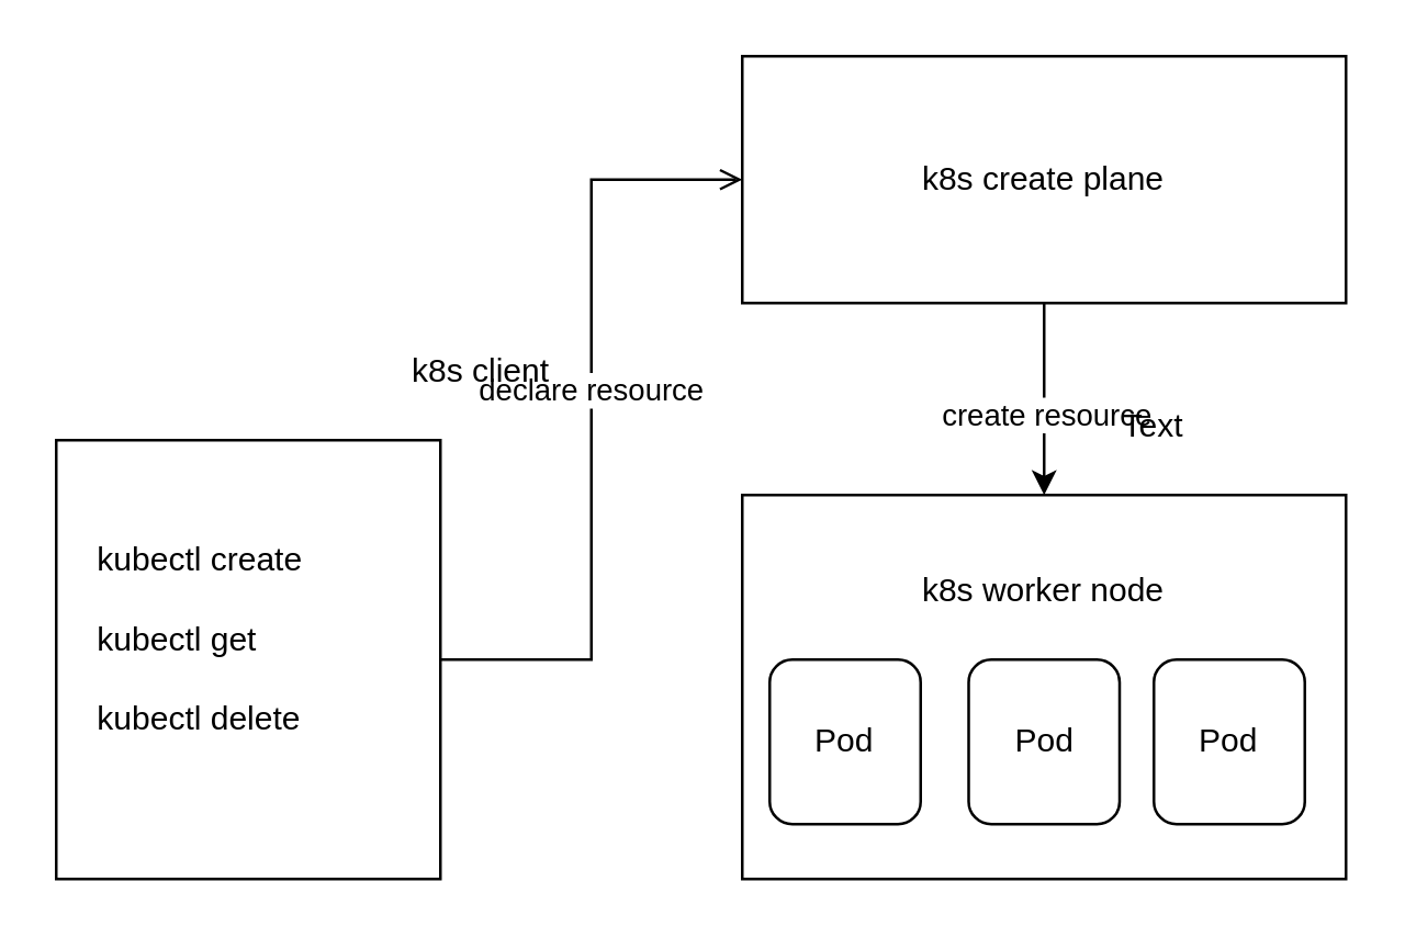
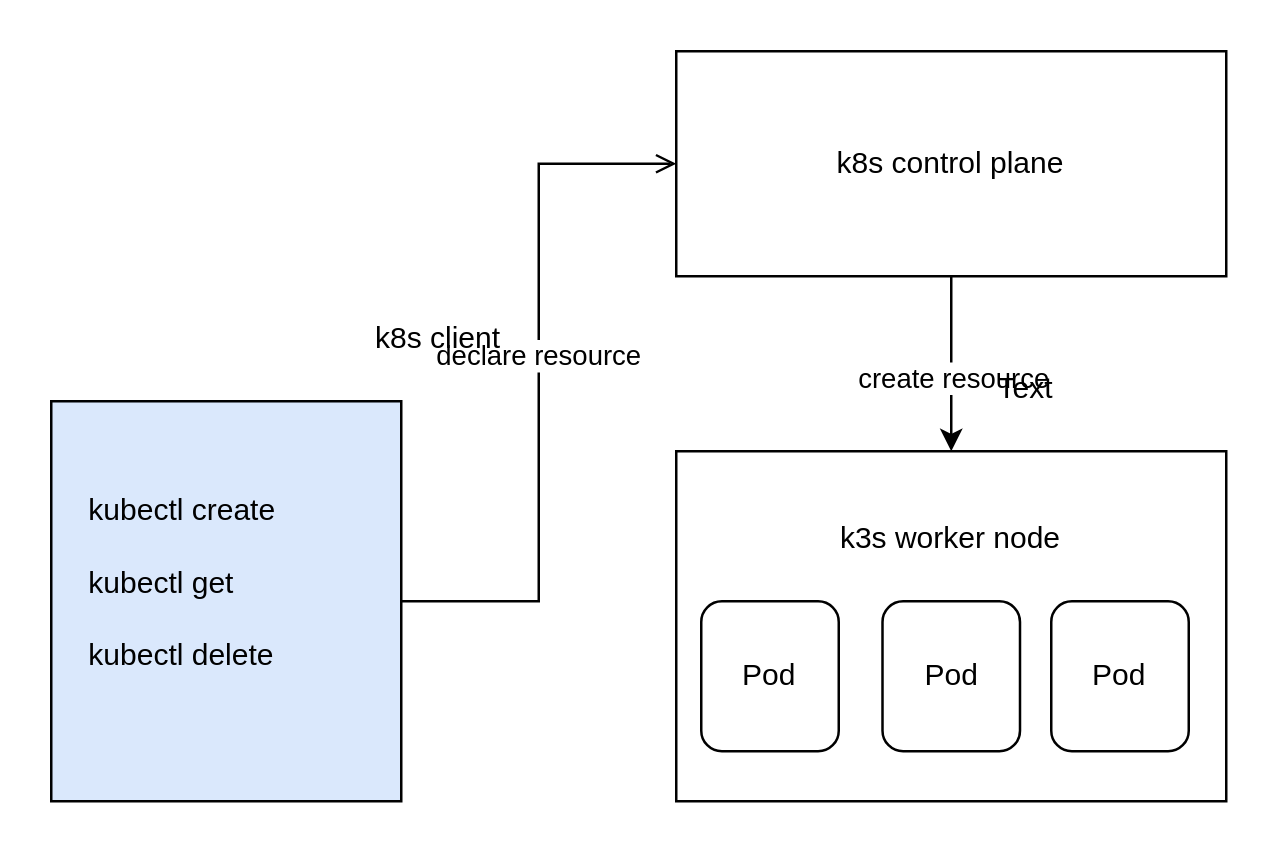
  <mxCell id="0" />
  <mxCell id="1" parent="0" />
  <mxCell id="2" value="" style="rounded=0;whiteSpace=wrap;html=1;" vertex="1" parent="1"><mxGeometry x="270" y="180" width="220" height="140" as="geometry" /></mxCell>
  <mxCell id="3" value="" style="edgeStyle=orthogonalEdgeStyle;rounded=0;orthogonalLoop=1;jettySize=auto;html=1;entryX=0.5;entryY=0;entryDx=0;entryDy=0;" edge="1" parent="1" source="5" target="2"><mxGeometry relative="1" as="geometry"><mxPoint x="380" y="150" as="targetPoint" /></mxGeometry></mxCell>
  <mxCell id="4" value="create resource" style="edgeLabel;html=1;align=center;verticalAlign=middle;resizable=0;points=[];" vertex="1" connectable="0" parent="3"><mxGeometry x="0.263" y="-3" relative="1" as="geometry"><mxPoint x="3" y="-4" as="offset" /></mxGeometry></mxCell>
- <mxCell id="5" value="k8s create plane" style="rounded=0;whiteSpace=wrap;html=1;" vertex="1" parent="1"><mxGeometry x="270" y="20" width="220" height="90" as="geometry" /></mxCell>
+ <mxCell id="5" value="k8s control plane" style="rounded=0;whiteSpace=wrap;html=1;" vertex="1" parent="1"><mxGeometry x="270" y="20" width="220" height="90" as="geometry" /></mxCell>
  <mxCell id="6" value="" style="edgeStyle=orthogonalEdgeStyle;rounded=0;orthogonalLoop=1;jettySize=auto;html=1;entryX=0;entryY=0.5;entryDx=0;entryDy=0;endArrow=open;" edge="1" parent="1" source="8" target="5"><mxGeometry relative="1" as="geometry" /></mxCell>
  <mxCell id="7" value="declare resource" style="edgeLabel;html=1;align=center;verticalAlign=middle;resizable=0;points=[];" vertex="1" connectable="0" parent="6"><mxGeometry x="0.084" y="1" relative="1" as="geometry"><mxPoint as="offset" /></mxGeometry></mxCell>
- <mxCell id="8" value="&amp;nbsp; &amp;nbsp; kubectl create&lt;div&gt;&lt;br&gt;&lt;/div&gt;&lt;div&gt;&amp;nbsp; &amp;nbsp; kubectl get&lt;/div&gt;&lt;div&gt;&lt;br&gt;&lt;/div&gt;&lt;div&gt;&amp;nbsp; &amp;nbsp; kubectl delete&lt;br&gt;&lt;div&gt;&lt;br&gt;&lt;/div&gt;&lt;/div&gt;" style="rounded=0;whiteSpace=wrap;html=1;align=left;" vertex="1" parent="1"><mxGeometry x="20" y="160" width="140" height="160" as="geometry" /></mxCell>
+ <mxCell id="8" value="&amp;nbsp; &amp;nbsp; kubectl create&lt;div&gt;&lt;br&gt;&lt;/div&gt;&lt;div&gt;&amp;nbsp; &amp;nbsp; kubectl get&lt;/div&gt;&lt;div&gt;&lt;br&gt;&lt;/div&gt;&lt;div&gt;&amp;nbsp; &amp;nbsp; kubectl delete&lt;br&gt;&lt;div&gt;&lt;br&gt;&lt;/div&gt;&lt;/div&gt;" style="rounded=0;whiteSpace=wrap;html=1;align=left;fillColor=#dae8fc;" vertex="1" parent="1"><mxGeometry x="20" y="160" width="140" height="160" as="geometry" /></mxCell>
  <mxCell id="9" value="Pod" style="rounded=1;whiteSpace=wrap;html=1;" vertex="1" parent="1"><mxGeometry x="280" y="240" width="55" height="60" as="geometry" /></mxCell>
  <mxCell id="10" value="Pod" style="rounded=1;whiteSpace=wrap;html=1;" vertex="1" parent="1"><mxGeometry x="352.5" y="240" width="55" height="60" as="geometry" /></mxCell>
  <mxCell id="11" value="Pod" style="rounded=1;whiteSpace=wrap;html=1;" vertex="1" parent="1"><mxGeometry x="420" y="240" width="55" height="60" as="geometry" /></mxCell>
- <mxCell id="12" value="Text" style="text;html=1;align=center;verticalAlign=middle;whiteSpace=wrap;rounded=0;" vertex="1" parent="1"><mxGeometry x="390" y="140" width="60" height="30" as="geometry" /></mxCell>
+ <mxCell id="12" value="Text" style="text;html=1;align=center;verticalAlign=middle;whiteSpace=wrap;rounded=0;" vertex="1" parent="1"><mxGeometry x="380" y="140" width="60" height="30" as="geometry" /></mxCell>
  <mxCell id="13" value="k8s client" style="text;html=1;align=center;verticalAlign=middle;whiteSpace=wrap;rounded=0;" vertex="1" parent="1"><mxGeometry x="145" y="120" width="60" height="30" as="geometry" /></mxCell>
- <mxCell id="14" value="k8s worker node" style="text;html=1;align=center;verticalAlign=middle;whiteSpace=wrap;rounded=0;" vertex="1" parent="1"><mxGeometry x="326.25" y="200" width="107.5" height="30" as="geometry" /></mxCell>
+ <mxCell id="14" value="k3s worker node" style="text;html=1;align=center;verticalAlign=middle;whiteSpace=wrap;rounded=0;" vertex="1" parent="1"><mxGeometry x="326.25" y="200" width="107.5" height="30" as="geometry" /></mxCell>
